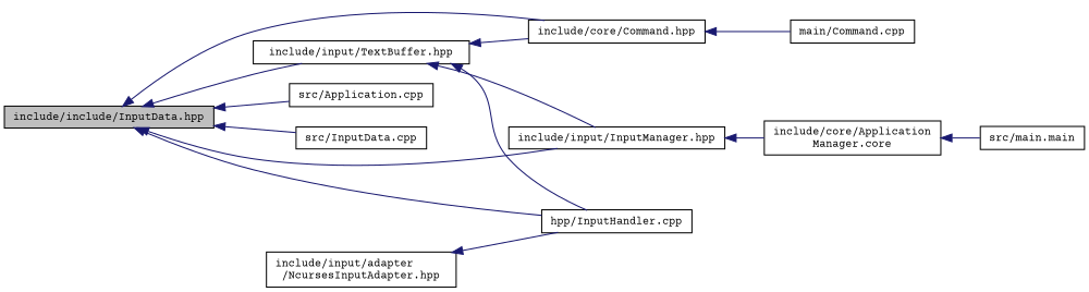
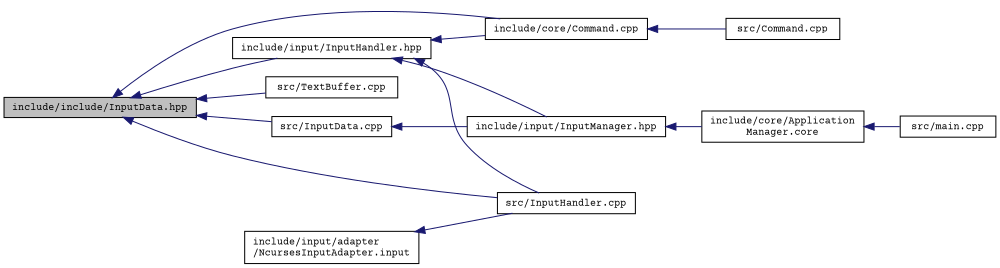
  digraph {
    fontname="Courier Prime"
    rankdir=LR
    node [color=black fillcolor=white fontname="Courier Prime" fontsize=10 shape=record style=filled]
    edge [color=midnightblue dir=back fontname="Courier Prime" fontsize=10 labelfontname=Helvetica labelfontsize=10 style=solid]
    n1 [fillcolor=grey75 fontcolor=black height=0.2 label="include/include/InputData.hpp" width=0.4]
    n2 [height=0.2 label="src/InputData.cpp" width=0.4]
-   n3 [height=0.2 label="hpp/InputHandler.cpp" width=0.4]
-   n4 [height=0.2 label="src/Application.cpp" width=0.4]
-   n5 [height=0.2 label="include/core/Command.hpp" width=0.4]
-   n6 [height=0.2 label="include/input/TextBuffer.hpp" width=0.4]
+   n3 [height=0.2 label="src/InputHandler.cpp" width=0.4]
+   n4 [height=0.2 label="src/TextBuffer.cpp" width=0.4]
+   n5 [height=0.2 label="include/core/Command.cpp" width=0.4]
+   n6 [height=0.2 label="include/input/InputHandler.hpp" width=0.4]
    n7 [height=0.2 label="include/input/InputManager.hpp" width=0.4]
-   n8 [height=0.2 label="main/Command.cpp" width=0.4]
+   n8 [height=0.2 label="src/Command.cpp" width=0.4]
    n9 [height=0.2 label="include/core/Application\lManager.core" width=0.4]
-   n10 [height=0.2 label="include/input/adapter\l/NcursesInputAdapter.hpp" width=0.4]
-   n11 [height=0.2 label="src/main.main" width=0.4]
+   n10 [height=0.2 label="include/input/adapter\l/NcursesInputAdapter.input" width=0.4]
+   n11 [height=0.2 label="src/main.cpp" width=0.4]
    n1 -> n2
    n1 -> n3
    n1 -> n4
    n1 -> n5
    n1 -> n6
-   n1 -> n7
+   n2 -> n7
    n5 -> n8
    n6 -> n3
    n6 -> n5
    n6 -> n7
    n7 -> n9
    n9 -> n11
    n10 -> n3
  }
